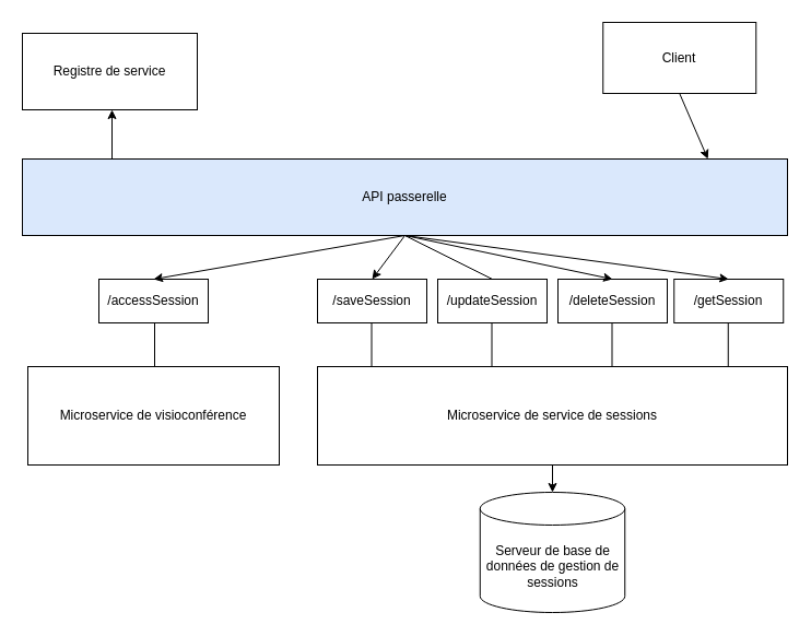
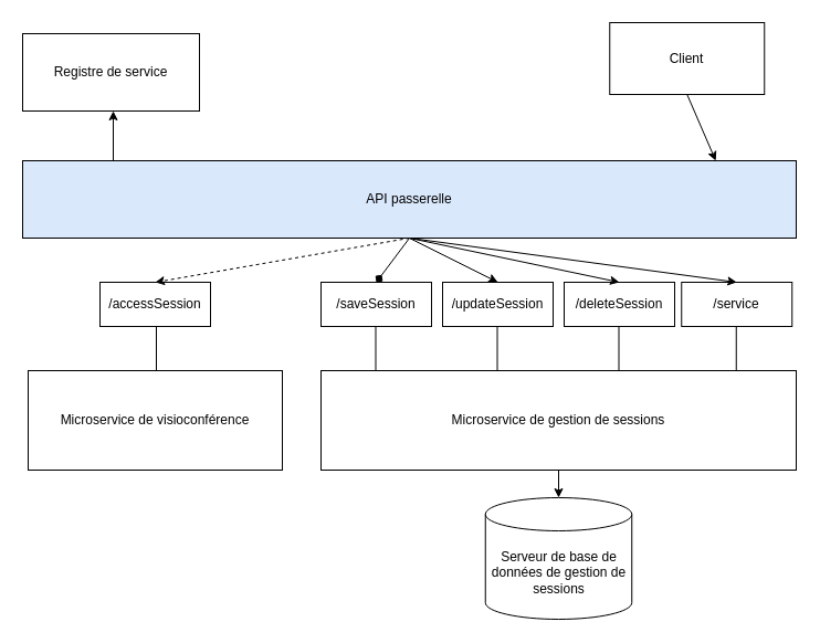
  <mxCell id="0" />
  <mxCell id="1" parent="0" />
  <mxCell id="2" value="Microservice de visioconférence" style="rounded=0;whiteSpace=wrap;html=1;" vertex="1" parent="1"><mxGeometry x="25" y="335" width="230" height="90" as="geometry" /></mxCell>
- <mxCell id="3" value="Microservice de service de sessions" style="rounded=0;whiteSpace=wrap;html=1;" vertex="1" parent="1"><mxGeometry x="290" y="335" width="430" height="90" as="geometry" /></mxCell>
+ <mxCell id="3" value="Microservice de gestion de sessions" style="rounded=0;whiteSpace=wrap;html=1;" vertex="1" parent="1"><mxGeometry x="290" y="335" width="430" height="90" as="geometry" /></mxCell>
  <mxCell id="4" value="Serveur de base de données de gestion de sessions" style="shape=cylinder3;whiteSpace=wrap;html=1;boundedLbl=1;backgroundOutline=1;size=15;" vertex="1" parent="1"><mxGeometry x="438.75" y="450" width="132.5" height="110" as="geometry" /></mxCell>
  <mxCell id="5" value="" style="endArrow=classic;html=1;rounded=0;entryX=0.5;entryY=0;entryDx=0;entryDy=0;entryPerimeter=0;exitX=0.5;exitY=1;exitDx=0;exitDy=0;" edge="1" parent="1" source="3" target="4"><mxGeometry width="50" height="50" relative="1" as="geometry"><mxPoint x="320" y="545" as="sourcePoint" /><mxPoint x="370" y="495" as="targetPoint" /></mxGeometry></mxCell>
  <mxCell id="6" value="" style="endArrow=none;html=1;rounded=0;exitX=0.25;exitY=0;exitDx=0;exitDy=0;" edge="1" parent="1"><mxGeometry width="50" height="50" relative="1" as="geometry"><mxPoint x="141" y="335" as="sourcePoint" /><mxPoint x="141" y="295" as="targetPoint" /></mxGeometry></mxCell>
  <mxCell id="7" value="/accessSession" style="whiteSpace=wrap;html=1;align=center;" vertex="1" parent="1"><mxGeometry x="90" y="255" width="100" height="40" as="geometry" /></mxCell>
  <mxCell id="8" value="" style="endArrow=none;html=1;rounded=0;exitX=0.25;exitY=0;exitDx=0;exitDy=0;" edge="1" parent="1"><mxGeometry width="50" height="50" relative="1" as="geometry"><mxPoint x="449.5" y="335" as="sourcePoint" /><mxPoint x="449.5" y="295" as="targetPoint" /></mxGeometry></mxCell>
  <mxCell id="9" value="/updateSession" style="whiteSpace=wrap;html=1;align=center;" vertex="1" parent="1"><mxGeometry x="400" y="255" width="100" height="40" as="geometry" /></mxCell>
  <mxCell id="10" value="" style="endArrow=none;html=1;rounded=0;exitX=0.25;exitY=0;exitDx=0;exitDy=0;" edge="1" parent="1"><mxGeometry width="50" height="50" relative="1" as="geometry"><mxPoint x="559.5" y="335" as="sourcePoint" /><mxPoint x="559.5" y="295" as="targetPoint" /></mxGeometry></mxCell>
  <mxCell id="11" value="/deleteSession" style="whiteSpace=wrap;html=1;align=center;" vertex="1" parent="1"><mxGeometry x="510" y="255" width="100" height="40" as="geometry" /></mxCell>
  <mxCell id="12" value="" style="endArrow=none;html=1;rounded=0;exitX=0.25;exitY=0;exitDx=0;exitDy=0;" edge="1" parent="1"><mxGeometry width="50" height="50" relative="1" as="geometry"><mxPoint x="339.5" y="335" as="sourcePoint" /><mxPoint x="339.5" y="295" as="targetPoint" /></mxGeometry></mxCell>
  <mxCell id="13" value="/saveSession" style="whiteSpace=wrap;html=1;align=center;" vertex="1" parent="1"><mxGeometry x="290" y="255" width="100" height="40" as="geometry" /></mxCell>
  <mxCell id="14" value="" style="endArrow=none;html=1;rounded=0;exitX=0.25;exitY=0;exitDx=0;exitDy=0;" edge="1" parent="1"><mxGeometry width="50" height="50" relative="1" as="geometry"><mxPoint x="665.75" y="335" as="sourcePoint" /><mxPoint x="665.75" y="295" as="targetPoint" /></mxGeometry></mxCell>
- <mxCell id="15" value="/getSession" style="whiteSpace=wrap;html=1;align=center;" vertex="1" parent="1"><mxGeometry x="616.25" y="255" width="100" height="40" as="geometry" /></mxCell>
+ <mxCell id="15" value="/service" style="whiteSpace=wrap;html=1;align=center;" vertex="1" parent="1"><mxGeometry x="616.25" y="255" width="100" height="40" as="geometry" /></mxCell>
  <mxCell id="16" value="API passerelle" style="rounded=0;whiteSpace=wrap;html=1;fillColor=#dae8fc;" vertex="1" parent="1"><mxGeometry x="20" y="145" width="700" height="70" as="geometry" /></mxCell>
  <mxCell id="17" value="&lt;div&gt;Registre de service&lt;br&gt;&lt;/div&gt;" style="rounded=0;whiteSpace=wrap;html=1;" vertex="1" parent="1"><mxGeometry x="20" y="30" width="160" height="70" as="geometry" /></mxCell>
- <mxCell id="18" value="" style="endArrow=classic;html=1;rounded=0;entryX=0.5;entryY=0;entryDx=0;entryDy=0;exitX=0.5;exitY=1;exitDx=0;exitDy=0;" edge="1" parent="1" source="16" target="7"><mxGeometry width="50" height="50" relative="1" as="geometry"><mxPoint x="330" y="325" as="sourcePoint" /><mxPoint x="380" y="275" as="targetPoint" /></mxGeometry></mxCell>
- <mxCell id="19" value="" style="endArrow=classic;html=1;rounded=0;entryX=0.5;entryY=0;entryDx=0;entryDy=0;exitX=0.5;exitY=1;exitDx=0;exitDy=0;" edge="1" parent="1" source="16" target="13"><mxGeometry width="50" height="50" relative="1" as="geometry"><mxPoint x="380" y="225" as="sourcePoint" /><mxPoint x="150" y="265" as="targetPoint" /></mxGeometry></mxCell>
- <mxCell id="20" value="" style="endArrow=none;html=1;rounded=0;entryX=0.5;entryY=0;entryDx=0;entryDy=0;exitX=0.5;exitY=1;exitDx=0;exitDy=0;" edge="1" parent="1" source="16" target="9"><mxGeometry width="50" height="50" relative="1" as="geometry"><mxPoint x="380" y="225" as="sourcePoint" /><mxPoint x="350" y="265" as="targetPoint" /></mxGeometry></mxCell>
+ <mxCell id="18" value="" style="endArrow=classic;html=1;rounded=0;entryX=0.5;entryY=0;entryDx=0;entryDy=0;exitX=0.5;exitY=1;exitDx=0;exitDy=0;dashed=1;" edge="1" parent="1" source="16" target="7"><mxGeometry width="50" height="50" relative="1" as="geometry"><mxPoint x="330" y="325" as="sourcePoint" /><mxPoint x="380" y="275" as="targetPoint" /></mxGeometry></mxCell>
+ <mxCell id="19" value="" style="endArrow=diamond;html=1;rounded=0;entryX=0.5;entryY=0;entryDx=0;entryDy=0;exitX=0.5;exitY=1;exitDx=0;exitDy=0;" edge="1" parent="1" source="16" target="13"><mxGeometry width="50" height="50" relative="1" as="geometry"><mxPoint x="380" y="225" as="sourcePoint" /><mxPoint x="150" y="265" as="targetPoint" /></mxGeometry></mxCell>
+ <mxCell id="20" value="" style="endArrow=classic;html=1;rounded=0;entryX=0.5;entryY=0;entryDx=0;entryDy=0;exitX=0.5;exitY=1;exitDx=0;exitDy=0;" edge="1" parent="1" source="16" target="9"><mxGeometry width="50" height="50" relative="1" as="geometry"><mxPoint x="380" y="225" as="sourcePoint" /><mxPoint x="350" y="265" as="targetPoint" /></mxGeometry></mxCell>
  <mxCell id="21" value="" style="endArrow=classic;html=1;rounded=0;entryX=0.5;entryY=0;entryDx=0;entryDy=0;exitX=0.5;exitY=1;exitDx=0;exitDy=0;" edge="1" parent="1" source="16" target="11"><mxGeometry width="50" height="50" relative="1" as="geometry"><mxPoint x="380" y="225" as="sourcePoint" /><mxPoint x="460" y="265" as="targetPoint" /></mxGeometry></mxCell>
  <mxCell id="22" value="" style="endArrow=classic;html=1;rounded=0;entryX=0.5;entryY=0;entryDx=0;entryDy=0;" edge="1" parent="1" target="15"><mxGeometry width="50" height="50" relative="1" as="geometry"><mxPoint x="370" y="215" as="sourcePoint" /><mxPoint x="570" y="265" as="targetPoint" /></mxGeometry></mxCell>
  <mxCell id="23" value="Client" style="rounded=0;whiteSpace=wrap;html=1;" vertex="1" parent="1"><mxGeometry x="551.25" y="20" width="140" height="65" as="geometry" /></mxCell>
  <mxCell id="24" value="" style="endArrow=classic;html=1;rounded=0;exitX=0.5;exitY=1;exitDx=0;exitDy=0;entryX=0.896;entryY=0;entryDx=0;entryDy=0;entryPerimeter=0;" edge="1" parent="1" source="23" target="16"><mxGeometry width="50" height="50" relative="1" as="geometry"><mxPoint x="330" y="325" as="sourcePoint" /><mxPoint x="380" y="275" as="targetPoint" /></mxGeometry></mxCell>
  <mxCell id="25" value="" style="endArrow=classic;html=1;rounded=0;entryX=0.75;entryY=1;entryDx=0;entryDy=0;" edge="1" parent="1"><mxGeometry width="50" height="50" relative="1" as="geometry"><mxPoint x="102" y="145" as="sourcePoint" /><mxPoint x="102" y="100" as="targetPoint" /></mxGeometry></mxCell>
